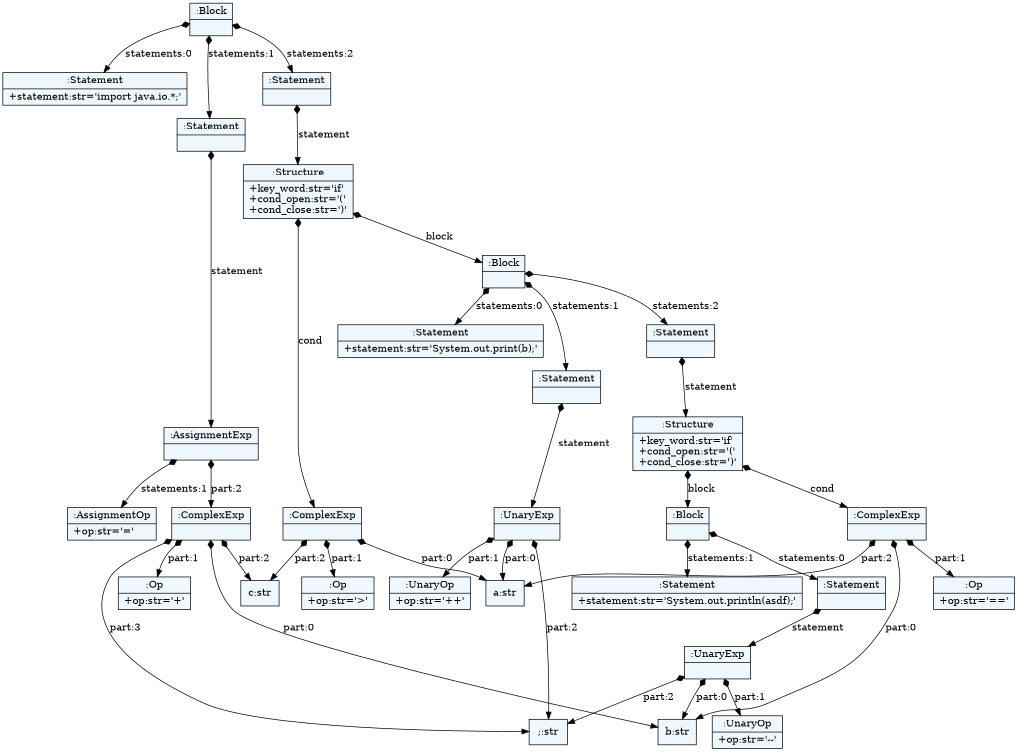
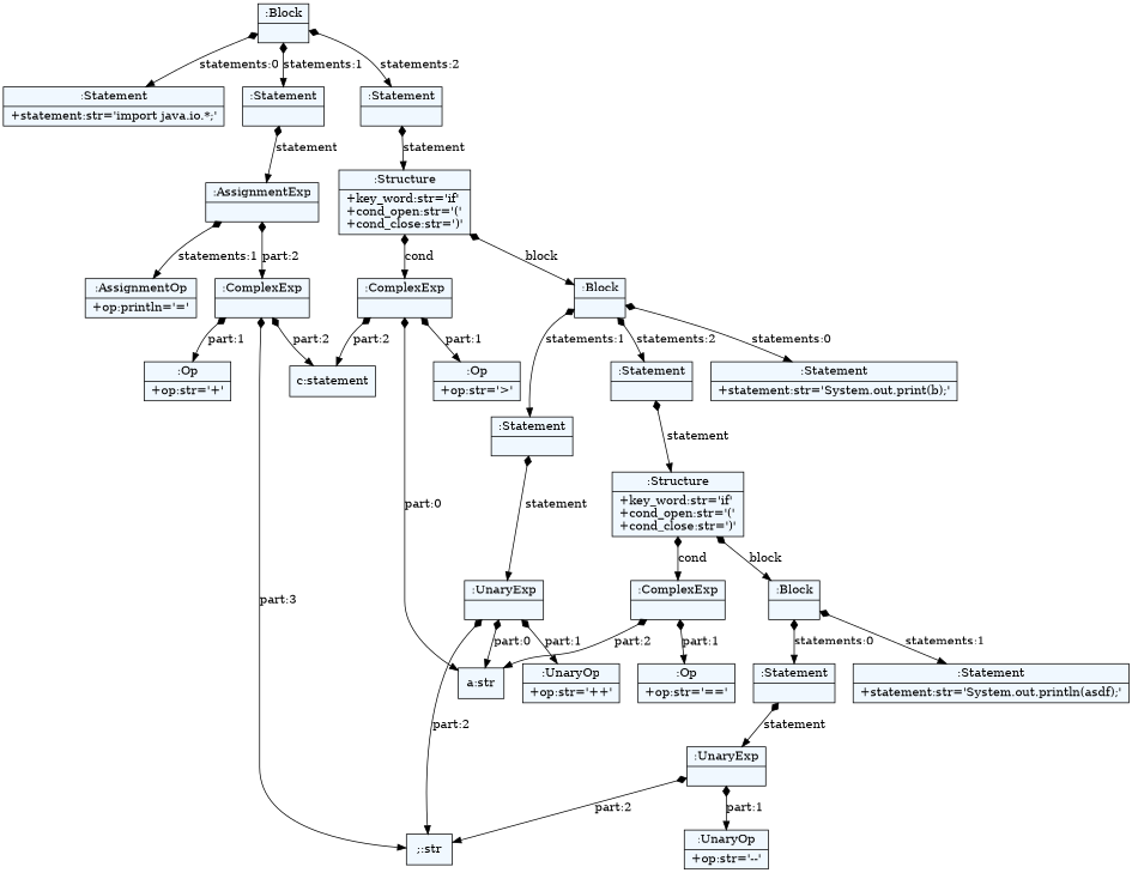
  digraph {
    fontname="Bitstream Vera Sans"
    fontsize=8
    nodesep=0.3
    node [fillcolor=aliceblue shape=record style=filled]
    edge [arrowtail=diamond dir=both]
    n1 [label="{:Block|}"]
    n2 [label="{:Statement|+statement:str='import java.io.*;'\l}"]
    n3 [label="{:Statement|}"]
    n4 [label="{:Statement|}"]
    n5 [label="{:AssignmentExp|}"]
    n6 [label="{:Structure|+key_word:str='if'\l+cond_open:str='('\l+cond_close:str=')'\l}"]
-   n7 [label="{:AssignmentOp|+op:str='='\l}"]
+   n7 [label="{:AssignmentOp|+op:println='='\l}"]
    n8 [label="{:ComplexExp|}"]
-   "b:str"
    n10 [label="{:Op|+op:str='+'\l}"]
-   "c:str"
+   "c:str" [label="c:statement"]
    ";:str"
    n13 [label="{:ComplexExp|}"]
    n14 [label="{:Block|}"]
    "a:str"
    n16 [label="{:Op|+op:str='\>'\l}"]
    n17 [label="{:Statement|+statement:str='System.out.print(b);'\l}"]
    n18 [label="{:Statement|}"]
    n19 [label="{:Statement|}"]
    n20 [label="{:UnaryExp|}"]
    n21 [label="{:Structure|+key_word:str='if'\l+cond_open:str='('\l+cond_close:str=')'\l}"]
    n22 [label="{:UnaryOp|+op:str='++'\l}"]
    n23 [label="{:ComplexExp|}"]
    n24 [label="{:Block|}"]
    n25 [label="{:Op|+op:str='=='\l}"]
    n26 [label="{:Statement|}"]
    n27 [label="{:Statement|+statement:str='System.out.println(asdf);'\l}"]
    n28 [label="{:UnaryExp|}"]
    n29 [label="{:UnaryOp|+op:str='--'\l}"]
    n1 -> n2 [label="statements:0"]
    n1 -> n3 [label="statements:1"]
    n1 -> n4 [label="statements:2"]
    n3 -> n5 [label=statement]
    n4 -> n6 [label=statement]
    n5 -> n7 [label="statements:1"]
    n5 -> n8 [label="part:2"]
    n6 -> n13 [label=cond]
    n6 -> n14 [label=block]
-   n8 -> "b:str" [label="part:0"]
    n8 -> n10 [label="part:1"]
    n8 -> "c:str" [label="part:2"]
    n8 -> ";:str" [label="part:3"]
    n13 -> "c:str" [label="part:2"]
    n13 -> "a:str" [label="part:0"]
    n13 -> n16 [label="part:1"]
    n14 -> n17 [label="statements:0"]
    n14 -> n18 [label="statements:1"]
    n14 -> n19 [label="statements:2"]
    n18 -> n20 [label=statement]
    n19 -> n21 [label=statement]
    n20 -> ";:str" [label="part:2"]
    n20 -> "a:str" [label="part:0"]
    n20 -> n22 [label="part:1"]
    n21 -> n23 [label=cond]
    n21 -> n24 [label=block]
-   n23 -> "b:str" [label="part:0"]
    n23 -> "a:str" [label="part:2"]
    n23 -> n25 [label="part:1"]
    n24 -> n26 [label="statements:0"]
    n24 -> n27 [label="statements:1"]
    n26 -> n28 [label=statement]
-   n28 -> "b:str" [label="part:0"]
    n28 -> ";:str" [label="part:2"]
    n28 -> n29 [label="part:1"]
  }
